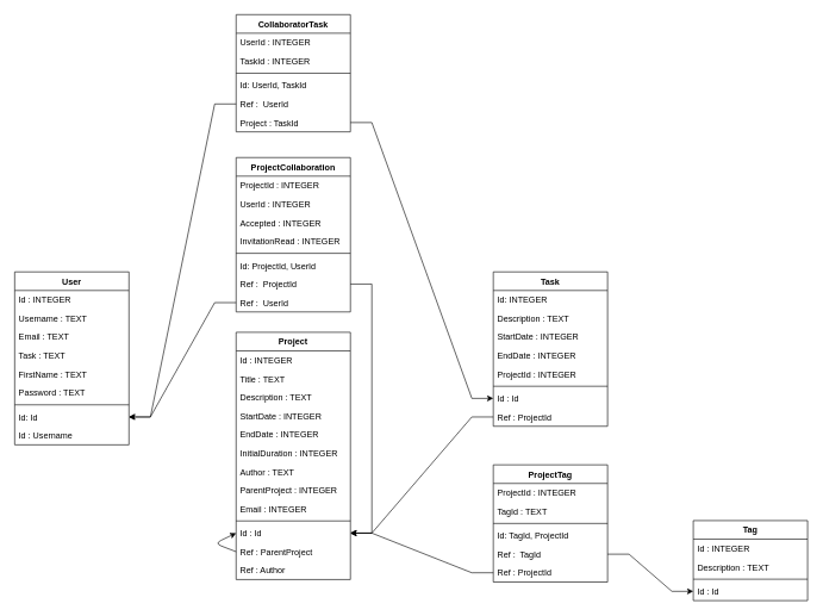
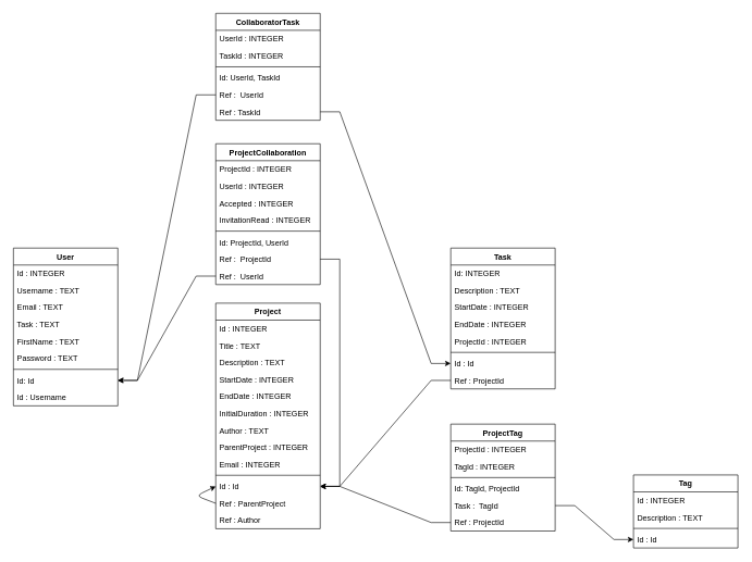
  <mxCell id="0" />
  <mxCell id="1" parent="0" />
  <mxCell id="2" value="Project&#10;" style="swimlane;fontStyle=1;align=center;verticalAlign=top;childLayout=stackLayout;horizontal=1;startSize=26;horizontalStack=0;resizeParent=1;resizeParentMax=0;resizeLast=0;collapsible=1;marginBottom=0;" parent="1" vertex="1"><mxGeometry x="330" y="464.5" width="160" height="346" as="geometry" /></mxCell>
  <mxCell id="3" value="Id : INTEGER" style="text;strokeColor=none;fillColor=none;align=left;verticalAlign=top;spacingLeft=4;spacingRight=4;overflow=hidden;rotatable=0;points=[[0,0.5],[1,0.5]];portConstraint=eastwest;" parent="2" vertex="1"><mxGeometry y="26" width="160" height="26" as="geometry" /></mxCell>
  <mxCell id="4" value="Title : TEXT" style="text;strokeColor=none;fillColor=none;align=left;verticalAlign=top;spacingLeft=4;spacingRight=4;overflow=hidden;rotatable=0;points=[[0,0.5],[1,0.5]];portConstraint=eastwest;" parent="2" vertex="1"><mxGeometry y="52" width="160" height="26" as="geometry" /></mxCell>
  <mxCell id="5" value="Description : TEXT" style="text;strokeColor=none;fillColor=none;align=left;verticalAlign=top;spacingLeft=4;spacingRight=4;overflow=hidden;rotatable=0;points=[[0,0.5],[1,0.5]];portConstraint=eastwest;" parent="2" vertex="1"><mxGeometry y="78" width="160" height="26" as="geometry" /></mxCell>
  <mxCell id="6" value="StartDate : INTEGER" style="text;strokeColor=none;fillColor=none;align=left;verticalAlign=top;spacingLeft=4;spacingRight=4;overflow=hidden;rotatable=0;points=[[0,0.5],[1,0.5]];portConstraint=eastwest;" parent="2" vertex="1"><mxGeometry y="104" width="160" height="26" as="geometry" /></mxCell>
  <mxCell id="7" value="EndDate : INTEGER" style="text;strokeColor=none;fillColor=none;align=left;verticalAlign=top;spacingLeft=4;spacingRight=4;overflow=hidden;rotatable=0;points=[[0,0.5],[1,0.5]];portConstraint=eastwest;" parent="2" vertex="1"><mxGeometry y="130" width="160" height="26" as="geometry" /></mxCell>
  <mxCell id="8" value="InitialDuration : INTEGER&#10;" style="text;strokeColor=none;fillColor=none;align=left;verticalAlign=top;spacingLeft=4;spacingRight=4;overflow=hidden;rotatable=0;points=[[0,0.5],[1,0.5]];portConstraint=eastwest;" parent="2" vertex="1"><mxGeometry y="156" width="160" height="26" as="geometry" /></mxCell>
  <mxCell id="9" value="Author : TEXT" style="text;strokeColor=none;fillColor=none;align=left;verticalAlign=top;spacingLeft=4;spacingRight=4;overflow=hidden;rotatable=0;points=[[0,0.5],[1,0.5]];portConstraint=eastwest;" parent="2" vertex="1"><mxGeometry y="182" width="160" height="26" as="geometry" /></mxCell>
  <mxCell id="10" value="ParentProject : INTEGER" style="text;strokeColor=none;fillColor=none;align=left;verticalAlign=top;spacingLeft=4;spacingRight=4;overflow=hidden;rotatable=0;points=[[0,0.5],[1,0.5]];portConstraint=eastwest;" parent="2" vertex="1"><mxGeometry y="208" width="160" height="26" as="geometry" /></mxCell>
  <mxCell id="11" value="Email : INTEGER" style="text;strokeColor=none;fillColor=none;align=left;verticalAlign=top;spacingLeft=4;spacingRight=4;overflow=hidden;rotatable=0;points=[[0,0.5],[1,0.5]];portConstraint=eastwest;" vertex="1" parent="2"><mxGeometry y="234" width="160" height="26" as="geometry" /></mxCell>
  <mxCell id="12" value="" style="line;strokeWidth=1;fillColor=none;align=left;verticalAlign=middle;spacingTop=-1;spacingLeft=3;spacingRight=3;rotatable=0;labelPosition=right;points=[];portConstraint=eastwest;" parent="2" vertex="1"><mxGeometry y="260" width="160" height="8" as="geometry" /></mxCell>
  <mxCell id="13" value="Id : Id " style="text;strokeColor=none;fillColor=none;align=left;verticalAlign=top;spacingLeft=4;spacingRight=4;overflow=hidden;rotatable=0;points=[[0,0.5],[1,0.5]];portConstraint=eastwest;" parent="2" vertex="1"><mxGeometry y="268" width="160" height="26" as="geometry" /></mxCell>
  <mxCell id="14" value="Ref : ParentProject" style="text;strokeColor=none;fillColor=none;align=left;verticalAlign=top;spacingLeft=4;spacingRight=4;overflow=hidden;rotatable=0;points=[[0,0.5],[1,0.5]];portConstraint=eastwest;" parent="2" vertex="1"><mxGeometry y="294" width="160" height="26" as="geometry" /></mxCell>
  <mxCell id="15" value="Ref : Author" style="text;strokeColor=none;fillColor=none;align=left;verticalAlign=top;spacingLeft=4;spacingRight=4;overflow=hidden;rotatable=0;points=[[0,0.5],[1,0.5]];portConstraint=eastwest;" parent="2" vertex="1"><mxGeometry y="320" width="160" height="26" as="geometry" /></mxCell>
  <mxCell id="16" value="" style="endArrow=classic;html=1;entryX=0;entryY=0.5;entryDx=0;entryDy=0;exitX=0;exitY=0.5;exitDx=0;exitDy=0;" edge="1" parent="2" source="14" target="13"><mxGeometry width="50" height="50" relative="1" as="geometry"><mxPoint x="150" y="125.5" as="sourcePoint" /><mxPoint x="200" y="75.5" as="targetPoint" /><Array as="points"><mxPoint x="-30" y="295.5" /></Array></mxGeometry></mxCell>
  <mxCell id="17" value="User" style="swimlane;fontStyle=1;align=center;verticalAlign=top;childLayout=stackLayout;horizontal=1;startSize=26;horizontalStack=0;resizeParent=1;resizeParentMax=0;resizeLast=0;collapsible=1;marginBottom=0;" parent="1" vertex="1"><mxGeometry x="20" y="380" width="160" height="242" as="geometry" /></mxCell>
  <mxCell id="18" value="Id : INTEGER" style="text;strokeColor=none;fillColor=none;align=left;verticalAlign=top;spacingLeft=4;spacingRight=4;overflow=hidden;rotatable=0;points=[[0,0.5],[1,0.5]];portConstraint=eastwest;" parent="17" vertex="1"><mxGeometry y="26" width="160" height="26" as="geometry" /></mxCell>
  <mxCell id="19" value="Username : TEXT" style="text;strokeColor=none;fillColor=none;align=left;verticalAlign=top;spacingLeft=4;spacingRight=4;overflow=hidden;rotatable=0;points=[[0,0.5],[1,0.5]];portConstraint=eastwest;" parent="17" vertex="1"><mxGeometry y="52" width="160" height="26" as="geometry" /></mxCell>
  <mxCell id="20" value="Email : TEXT" style="text;strokeColor=none;fillColor=none;align=left;verticalAlign=top;spacingLeft=4;spacingRight=4;overflow=hidden;rotatable=0;points=[[0,0.5],[1,0.5]];portConstraint=eastwest;" parent="17" vertex="1"><mxGeometry y="78" width="160" height="26" as="geometry" /></mxCell>
  <mxCell id="21" value="Task : TEXT" style="text;strokeColor=none;fillColor=none;align=left;verticalAlign=top;spacingLeft=4;spacingRight=4;overflow=hidden;rotatable=0;points=[[0,0.5],[1,0.5]];portConstraint=eastwest;" parent="17" vertex="1"><mxGeometry y="104" width="160" height="26" as="geometry" /></mxCell>
  <mxCell id="22" value="FirstName : TEXT" style="text;strokeColor=none;fillColor=none;align=left;verticalAlign=top;spacingLeft=4;spacingRight=4;overflow=hidden;rotatable=0;points=[[0,0.5],[1,0.5]];portConstraint=eastwest;" parent="17" vertex="1"><mxGeometry y="130" width="160" height="26" as="geometry" /></mxCell>
  <mxCell id="23" value="Password : TEXT" style="text;strokeColor=none;fillColor=none;align=left;verticalAlign=top;spacingLeft=4;spacingRight=4;overflow=hidden;rotatable=0;points=[[0,0.5],[1,0.5]];portConstraint=eastwest;" parent="17" vertex="1"><mxGeometry y="156" width="160" height="26" as="geometry" /></mxCell>
  <mxCell id="24" value="" style="line;strokeWidth=1;fillColor=none;align=left;verticalAlign=middle;spacingTop=-1;spacingLeft=3;spacingRight=3;rotatable=0;labelPosition=right;points=[];portConstraint=eastwest;" parent="17" vertex="1"><mxGeometry y="182" width="160" height="8" as="geometry" /></mxCell>
  <mxCell id="25" value="Id: Id" style="text;strokeColor=none;fillColor=none;align=left;verticalAlign=top;spacingLeft=4;spacingRight=4;overflow=hidden;rotatable=0;points=[[0,0.5],[1,0.5]];portConstraint=eastwest;" parent="17" vertex="1"><mxGeometry y="190" width="160" height="26" as="geometry" /></mxCell>
  <mxCell id="26" value="Id : Username " style="text;strokeColor=none;fillColor=none;align=left;verticalAlign=top;spacingLeft=4;spacingRight=4;overflow=hidden;rotatable=0;points=[[0,0.5],[1,0.5]];portConstraint=eastwest;" parent="17" vertex="1"><mxGeometry y="216" width="160" height="26" as="geometry" /></mxCell>
  <mxCell id="27" value="ProjectTag" style="swimlane;fontStyle=1;align=center;verticalAlign=top;childLayout=stackLayout;horizontal=1;startSize=26;horizontalStack=0;resizeParent=1;resizeParentMax=0;resizeLast=0;collapsible=1;marginBottom=0;" parent="1" vertex="1"><mxGeometry x="690" y="650" width="160" height="164" as="geometry" /></mxCell>
  <mxCell id="28" value="ProjectId : INTEGER" style="text;strokeColor=none;fillColor=none;align=left;verticalAlign=top;spacingLeft=4;spacingRight=4;overflow=hidden;rotatable=0;points=[[0,0.5],[1,0.5]];portConstraint=eastwest;" parent="27" vertex="1"><mxGeometry y="26" width="160" height="26" as="geometry" /></mxCell>
- <mxCell id="29" value="TagId : TEXT" style="text;strokeColor=none;fillColor=none;align=left;verticalAlign=top;spacingLeft=4;spacingRight=4;overflow=hidden;rotatable=0;points=[[0,0.5],[1,0.5]];portConstraint=eastwest;" parent="27" vertex="1"><mxGeometry y="52" width="160" height="26" as="geometry" /></mxCell>
+ <mxCell id="29" value="TagId : INTEGER" style="text;strokeColor=none;fillColor=none;align=left;verticalAlign=top;spacingLeft=4;spacingRight=4;overflow=hidden;rotatable=0;points=[[0,0.5],[1,0.5]];portConstraint=eastwest;" parent="27" vertex="1"><mxGeometry y="52" width="160" height="26" as="geometry" /></mxCell>
  <mxCell id="30" value="" style="line;strokeWidth=1;fillColor=none;align=left;verticalAlign=middle;spacingTop=-1;spacingLeft=3;spacingRight=3;rotatable=0;labelPosition=right;points=[];portConstraint=eastwest;" parent="27" vertex="1"><mxGeometry y="78" width="160" height="8" as="geometry" /></mxCell>
  <mxCell id="31" value="Id: TagId, ProjectId" style="text;strokeColor=none;fillColor=none;align=left;verticalAlign=top;spacingLeft=4;spacingRight=4;overflow=hidden;rotatable=0;points=[[0,0.5],[1,0.5]];portConstraint=eastwest;" parent="27" vertex="1"><mxGeometry y="86" width="160" height="26" as="geometry" /></mxCell>
- <mxCell id="32" value="Ref :  TagId" style="text;strokeColor=none;fillColor=none;align=left;verticalAlign=top;spacingLeft=4;spacingRight=4;overflow=hidden;rotatable=0;points=[[0,0.5],[1,0.5]];portConstraint=eastwest;" parent="27" vertex="1"><mxGeometry y="112" width="160" height="26" as="geometry" /></mxCell>
+ <mxCell id="32" value="Task :  TagId" style="text;strokeColor=none;fillColor=none;align=left;verticalAlign=top;spacingLeft=4;spacingRight=4;overflow=hidden;rotatable=0;points=[[0,0.5],[1,0.5]];portConstraint=eastwest;" parent="27" vertex="1"><mxGeometry y="112" width="160" height="26" as="geometry" /></mxCell>
  <mxCell id="33" value="Ref : ProjectId" style="text;strokeColor=none;fillColor=none;align=left;verticalAlign=top;spacingLeft=4;spacingRight=4;overflow=hidden;rotatable=0;points=[[0,0.5],[1,0.5]];portConstraint=eastwest;" parent="27" vertex="1"><mxGeometry y="138" width="160" height="26" as="geometry" /></mxCell>
  <mxCell id="34" value="Task" style="swimlane;fontStyle=1;align=center;verticalAlign=top;childLayout=stackLayout;horizontal=1;startSize=26;horizontalStack=0;resizeParent=1;resizeParentMax=0;resizeLast=0;collapsible=1;marginBottom=0;" parent="1" vertex="1"><mxGeometry x="690" y="380" width="160" height="216" as="geometry" /></mxCell>
  <mxCell id="35" value="Id: INTEGER" style="text;strokeColor=none;fillColor=none;align=left;verticalAlign=top;spacingLeft=4;spacingRight=4;overflow=hidden;rotatable=0;points=[[0,0.5],[1,0.5]];portConstraint=eastwest;" parent="34" vertex="1"><mxGeometry y="26" width="160" height="26" as="geometry" /></mxCell>
  <mxCell id="36" value="Description : TEXT" style="text;strokeColor=none;fillColor=none;align=left;verticalAlign=top;spacingLeft=4;spacingRight=4;overflow=hidden;rotatable=0;points=[[0,0.5],[1,0.5]];portConstraint=eastwest;" parent="34" vertex="1"><mxGeometry y="52" width="160" height="26" as="geometry" /></mxCell>
  <mxCell id="37" value="StartDate : INTEGER" style="text;strokeColor=none;fillColor=none;align=left;verticalAlign=top;spacingLeft=4;spacingRight=4;overflow=hidden;rotatable=0;points=[[0,0.5],[1,0.5]];portConstraint=eastwest;" parent="34" vertex="1"><mxGeometry y="78" width="160" height="26" as="geometry" /></mxCell>
  <mxCell id="38" value="EndDate : INTEGER" style="text;strokeColor=none;fillColor=none;align=left;verticalAlign=top;spacingLeft=4;spacingRight=4;overflow=hidden;rotatable=0;points=[[0,0.5],[1,0.5]];portConstraint=eastwest;" parent="34" vertex="1"><mxGeometry y="104" width="160" height="26" as="geometry" /></mxCell>
  <mxCell id="39" value="ProjectId : INTEGER " style="text;strokeColor=none;fillColor=none;align=left;verticalAlign=top;spacingLeft=4;spacingRight=4;overflow=hidden;rotatable=0;points=[[0,0.5],[1,0.5]];portConstraint=eastwest;" parent="34" vertex="1"><mxGeometry y="130" width="160" height="26" as="geometry" /></mxCell>
  <mxCell id="40" value="" style="line;strokeWidth=1;fillColor=none;align=left;verticalAlign=middle;spacingTop=-1;spacingLeft=3;spacingRight=3;rotatable=0;labelPosition=right;points=[];portConstraint=eastwest;" parent="34" vertex="1"><mxGeometry y="156" width="160" height="8" as="geometry" /></mxCell>
  <mxCell id="41" value="Id : Id" style="text;strokeColor=none;fillColor=none;align=left;verticalAlign=top;spacingLeft=4;spacingRight=4;overflow=hidden;rotatable=0;points=[[0,0.5],[1,0.5]];portConstraint=eastwest;" parent="34" vertex="1"><mxGeometry y="164" width="160" height="26" as="geometry" /></mxCell>
  <mxCell id="42" value="Ref : ProjectId" style="text;strokeColor=none;fillColor=none;align=left;verticalAlign=top;spacingLeft=4;spacingRight=4;overflow=hidden;rotatable=0;points=[[0,0.5],[1,0.5]];portConstraint=eastwest;" parent="34" vertex="1"><mxGeometry y="190" width="160" height="26" as="geometry" /></mxCell>
  <mxCell id="43" value="Tag" style="swimlane;fontStyle=1;align=center;verticalAlign=top;childLayout=stackLayout;horizontal=1;startSize=26;horizontalStack=0;resizeParent=1;resizeParentMax=0;resizeLast=0;collapsible=1;marginBottom=0;" parent="1" vertex="1"><mxGeometry x="970" y="728" width="160" height="112" as="geometry" /></mxCell>
  <mxCell id="44" value="Id : INTEGER" style="text;strokeColor=none;fillColor=none;align=left;verticalAlign=top;spacingLeft=4;spacingRight=4;overflow=hidden;rotatable=0;points=[[0,0.5],[1,0.5]];portConstraint=eastwest;" parent="43" vertex="1"><mxGeometry y="26" width="160" height="26" as="geometry" /></mxCell>
  <mxCell id="45" value="Description : TEXT" style="text;strokeColor=none;fillColor=none;align=left;verticalAlign=top;spacingLeft=4;spacingRight=4;overflow=hidden;rotatable=0;points=[[0,0.5],[1,0.5]];portConstraint=eastwest;" parent="43" vertex="1"><mxGeometry y="52" width="160" height="26" as="geometry" /></mxCell>
  <mxCell id="46" value="" style="line;strokeWidth=1;fillColor=none;align=left;verticalAlign=middle;spacingTop=-1;spacingLeft=3;spacingRight=3;rotatable=0;labelPosition=right;points=[];portConstraint=eastwest;" parent="43" vertex="1"><mxGeometry y="78" width="160" height="8" as="geometry" /></mxCell>
  <mxCell id="47" value="Id : Id " style="text;strokeColor=none;fillColor=none;align=left;verticalAlign=top;spacingLeft=4;spacingRight=4;overflow=hidden;rotatable=0;points=[[0,0.5],[1,0.5]];portConstraint=eastwest;" parent="43" vertex="1"><mxGeometry y="86" width="160" height="26" as="geometry" /></mxCell>
  <mxCell id="48" style="edgeStyle=entityRelationEdgeStyle;rounded=0;orthogonalLoop=1;jettySize=auto;html=1;exitX=0;exitY=0.5;exitDx=0;exitDy=0;entryX=1;entryY=0.5;entryDx=0;entryDy=0;" parent="1" source="33" target="13" edge="1"><mxGeometry relative="1" as="geometry" /></mxCell>
  <mxCell id="49" style="edgeStyle=entityRelationEdgeStyle;rounded=0;orthogonalLoop=1;jettySize=auto;html=1;exitX=0;exitY=0.5;exitDx=0;exitDy=0;entryX=1;entryY=0.5;entryDx=0;entryDy=0;" parent="1" source="42" target="13" edge="1"><mxGeometry relative="1" as="geometry" /></mxCell>
  <mxCell id="50" style="edgeStyle=entityRelationEdgeStyle;rounded=0;orthogonalLoop=1;jettySize=auto;html=1;exitX=1;exitY=0.5;exitDx=0;exitDy=0;entryX=0;entryY=0.5;entryDx=0;entryDy=0;" parent="1" source="32" target="47" edge="1"><mxGeometry relative="1" as="geometry" /></mxCell>
  <mxCell id="51" value="CollaboratorTask" style="swimlane;fontStyle=1;align=center;verticalAlign=top;childLayout=stackLayout;horizontal=1;startSize=26;horizontalStack=0;resizeParent=1;resizeParentMax=0;resizeLast=0;collapsible=1;marginBottom=0;" parent="1" vertex="1"><mxGeometry x="330" y="20" width="160" height="164" as="geometry" /></mxCell>
  <mxCell id="52" value="UserId : INTEGER" style="text;strokeColor=none;fillColor=none;align=left;verticalAlign=top;spacingLeft=4;spacingRight=4;overflow=hidden;rotatable=0;points=[[0,0.5],[1,0.5]];portConstraint=eastwest;" parent="51" vertex="1"><mxGeometry y="26" width="160" height="26" as="geometry" /></mxCell>
  <mxCell id="53" value="TaskId : INTEGER" style="text;strokeColor=none;fillColor=none;align=left;verticalAlign=top;spacingLeft=4;spacingRight=4;overflow=hidden;rotatable=0;points=[[0,0.5],[1,0.5]];portConstraint=eastwest;" parent="51" vertex="1"><mxGeometry y="52" width="160" height="26" as="geometry" /></mxCell>
  <mxCell id="54" value="" style="line;strokeWidth=1;fillColor=none;align=left;verticalAlign=middle;spacingTop=-1;spacingLeft=3;spacingRight=3;rotatable=0;labelPosition=right;points=[];portConstraint=eastwest;" parent="51" vertex="1"><mxGeometry y="78" width="160" height="8" as="geometry" /></mxCell>
  <mxCell id="55" value="Id: UserId, TaskId" style="text;strokeColor=none;fillColor=none;align=left;verticalAlign=top;spacingLeft=4;spacingRight=4;overflow=hidden;rotatable=0;points=[[0,0.5],[1,0.5]];portConstraint=eastwest;" parent="51" vertex="1"><mxGeometry y="86" width="160" height="26" as="geometry" /></mxCell>
  <mxCell id="56" value="Ref :  UserId" style="text;strokeColor=none;fillColor=none;align=left;verticalAlign=top;spacingLeft=4;spacingRight=4;overflow=hidden;rotatable=0;points=[[0,0.5],[1,0.5]];portConstraint=eastwest;" parent="51" vertex="1"><mxGeometry y="112" width="160" height="26" as="geometry" /></mxCell>
- <mxCell id="57" value="Project : TaskId" style="text;strokeColor=none;fillColor=none;align=left;verticalAlign=top;spacingLeft=4;spacingRight=4;overflow=hidden;rotatable=0;points=[[0,0.5],[1,0.5]];portConstraint=eastwest;" parent="51" vertex="1"><mxGeometry y="138" width="160" height="26" as="geometry" /></mxCell>
+ <mxCell id="57" value="Ref : TaskId" style="text;strokeColor=none;fillColor=none;align=left;verticalAlign=top;spacingLeft=4;spacingRight=4;overflow=hidden;rotatable=0;points=[[0,0.5],[1,0.5]];portConstraint=eastwest;" parent="51" vertex="1"><mxGeometry y="138" width="160" height="26" as="geometry" /></mxCell>
  <mxCell id="58" style="edgeStyle=entityRelationEdgeStyle;rounded=0;orthogonalLoop=1;jettySize=auto;html=1;" parent="1" source="56" target="25" edge="1"><mxGeometry relative="1" as="geometry"><mxPoint x="700" y="593" as="sourcePoint" /><mxPoint x="500" y="709" as="targetPoint" /></mxGeometry></mxCell>
  <mxCell id="59" style="edgeStyle=entityRelationEdgeStyle;rounded=0;orthogonalLoop=1;jettySize=auto;html=1;" parent="1" source="57" target="41" edge="1"><mxGeometry relative="1" as="geometry"><mxPoint x="340" y="335" as="sourcePoint" /><mxPoint x="190" y="613" as="targetPoint" /></mxGeometry></mxCell>
  <mxCell id="60" value="ProjectCollaboration" style="swimlane;fontStyle=1;align=center;verticalAlign=top;childLayout=stackLayout;horizontal=1;startSize=26;horizontalStack=0;resizeParent=1;resizeParentMax=0;resizeLast=0;collapsible=1;marginBottom=0;" parent="1" vertex="1"><mxGeometry x="330" y="220" width="160" height="216" as="geometry" /></mxCell>
  <mxCell id="61" value="ProjectId : INTEGER" style="text;strokeColor=none;fillColor=none;align=left;verticalAlign=top;spacingLeft=4;spacingRight=4;overflow=hidden;rotatable=0;points=[[0,0.5],[1,0.5]];portConstraint=eastwest;" parent="60" vertex="1"><mxGeometry y="26" width="160" height="26" as="geometry" /></mxCell>
  <mxCell id="62" value="UserId : INTEGER" style="text;strokeColor=none;fillColor=none;align=left;verticalAlign=top;spacingLeft=4;spacingRight=4;overflow=hidden;rotatable=0;points=[[0,0.5],[1,0.5]];portConstraint=eastwest;" parent="60" vertex="1"><mxGeometry y="52" width="160" height="26" as="geometry" /></mxCell>
  <mxCell id="63" value="Accepted : INTEGER" style="text;strokeColor=none;fillColor=none;align=left;verticalAlign=top;spacingLeft=4;spacingRight=4;overflow=hidden;rotatable=0;points=[[0,0.5],[1,0.5]];portConstraint=eastwest;" parent="60" vertex="1"><mxGeometry y="78" width="160" height="26" as="geometry" /></mxCell>
  <mxCell id="64" value="InvitationRead : INTEGER" style="text;strokeColor=none;fillColor=none;align=left;verticalAlign=top;spacingLeft=4;spacingRight=4;overflow=hidden;rotatable=0;points=[[0,0.5],[1,0.5]];portConstraint=eastwest;" parent="60" vertex="1"><mxGeometry y="104" width="160" height="26" as="geometry" /></mxCell>
  <mxCell id="65" value="" style="line;strokeWidth=1;fillColor=none;align=left;verticalAlign=middle;spacingTop=-1;spacingLeft=3;spacingRight=3;rotatable=0;labelPosition=right;points=[];portConstraint=eastwest;" parent="60" vertex="1"><mxGeometry y="130" width="160" height="8" as="geometry" /></mxCell>
  <mxCell id="66" value="Id: ProjectId, UserId" style="text;strokeColor=none;fillColor=none;align=left;verticalAlign=top;spacingLeft=4;spacingRight=4;overflow=hidden;rotatable=0;points=[[0,0.5],[1,0.5]];portConstraint=eastwest;" parent="60" vertex="1"><mxGeometry y="138" width="160" height="26" as="geometry" /></mxCell>
  <mxCell id="67" value="Ref :  ProjectId" style="text;strokeColor=none;fillColor=none;align=left;verticalAlign=top;spacingLeft=4;spacingRight=4;overflow=hidden;rotatable=0;points=[[0,0.5],[1,0.5]];portConstraint=eastwest;" parent="60" vertex="1"><mxGeometry y="164" width="160" height="26" as="geometry" /></mxCell>
  <mxCell id="68" value="Ref :  UserId" style="text;strokeColor=none;fillColor=none;align=left;verticalAlign=top;spacingLeft=4;spacingRight=4;overflow=hidden;rotatable=0;points=[[0,0.5],[1,0.5]];portConstraint=eastwest;" parent="60" vertex="1"><mxGeometry y="190" width="160" height="26" as="geometry" /></mxCell>
  <mxCell id="69" style="edgeStyle=entityRelationEdgeStyle;rounded=0;orthogonalLoop=1;jettySize=auto;html=1;" parent="1" source="67" target="13" edge="1"><mxGeometry relative="1" as="geometry"><mxPoint x="500" y="361" as="sourcePoint" /><mxPoint x="700" y="567" as="targetPoint" /></mxGeometry></mxCell>
  <mxCell id="70" style="edgeStyle=entityRelationEdgeStyle;rounded=0;orthogonalLoop=1;jettySize=auto;html=1;" parent="1" source="68" target="25" edge="1"><mxGeometry relative="1" as="geometry"><mxPoint x="500" y="361" as="sourcePoint" /><mxPoint x="700" y="567" as="targetPoint" /></mxGeometry></mxCell>
